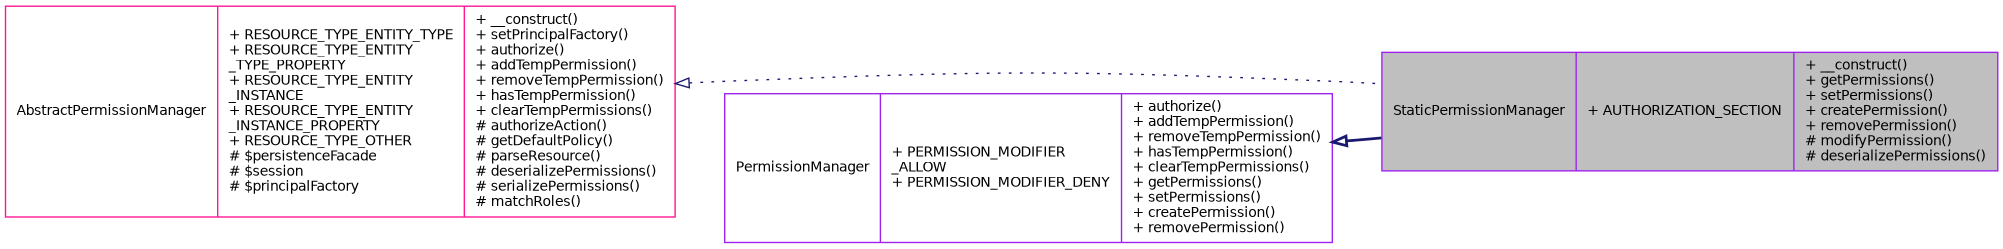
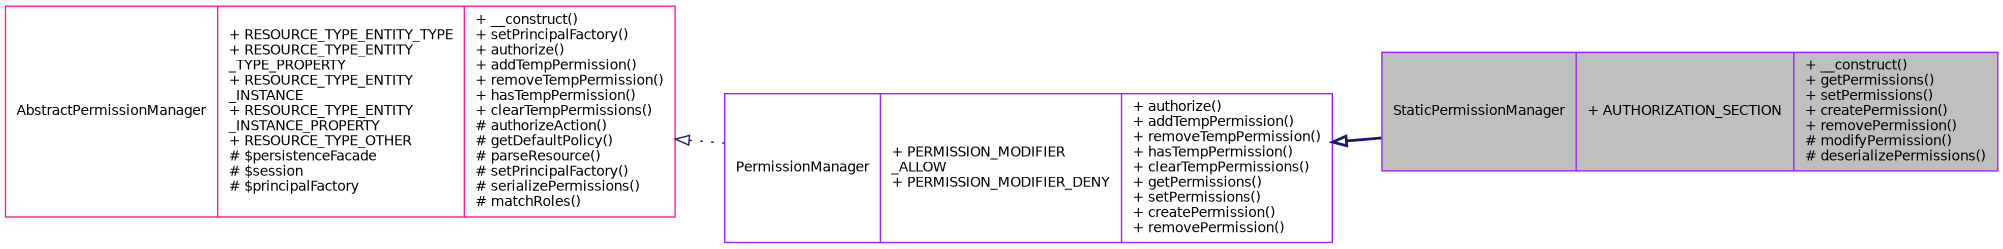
  digraph {
    rankdir=LR
    node [color=purple fillcolor=white fontname=Helvetica fontsize=10 shape=record style=filled]
    edge [arrowtail=onormal color=midnightblue dir=back fontname=Helvetica fontsize=10 labelfontname=Helvetica labelfontsize=10]
    n1 [fillcolor=grey75 fontcolor=black height=0.2 label="{StaticPermissionManager\n|+ AUTHORIZATION_SECTION\l|+ __construct()\l+ getPermissions()\l+ setPermissions()\l+ createPermission()\l+ removePermission()\l# modifyPermission()\l# deserializePermissions()\l}" width=0.4]
-   n2 [color=deeppink height=0.2 label="{AbstractPermissionManager\n|+ RESOURCE_TYPE_ENTITY_TYPE\l+ RESOURCE_TYPE_ENTITY\l_TYPE_PROPERTY\l+ RESOURCE_TYPE_ENTITY\l_INSTANCE\l+ RESOURCE_TYPE_ENTITY\l_INSTANCE_PROPERTY\l+ RESOURCE_TYPE_OTHER\l# $persistenceFacade\l# $session\l# $principalFactory\l|+ __construct()\l+ setPrincipalFactory()\l+ authorize()\l+ addTempPermission()\l+ removeTempPermission()\l+ hasTempPermission()\l+ clearTempPermissions()\l# authorizeAction()\l# getDefaultPolicy()\l# parseResource()\l# deserializePermissions()\l# serializePermissions()\l# matchRoles()\l}" width=0.4]
+   n2 [color=deeppink height=0.2 label="{AbstractPermissionManager\n|+ RESOURCE_TYPE_ENTITY_TYPE\l+ RESOURCE_TYPE_ENTITY\l_TYPE_PROPERTY\l+ RESOURCE_TYPE_ENTITY\l_INSTANCE\l+ RESOURCE_TYPE_ENTITY\l_INSTANCE_PROPERTY\l+ RESOURCE_TYPE_OTHER\l# $persistenceFacade\l# $session\l# $principalFactory\l|+ __construct()\l+ setPrincipalFactory()\l+ authorize()\l+ addTempPermission()\l+ removeTempPermission()\l+ hasTempPermission()\l+ clearTempPermissions()\l# authorizeAction()\l# getDefaultPolicy()\l# parseResource()\l# setPrincipalFactory()\l# serializePermissions()\l# matchRoles()\l}" width=0.4]
    n3 [height=0.2 label="{PermissionManager\n|+ PERMISSION_MODIFIER\l_ALLOW\l+ PERMISSION_MODIFIER_DENY\l|+ authorize()\l+ addTempPermission()\l+ removeTempPermission()\l+ hasTempPermission()\l+ clearTempPermissions()\l+ getPermissions()\l+ setPermissions()\l+ createPermission()\l+ removePermission()\l}" width=0.4]
-   n2 -> n1 [style=dotted]
+   n2 -> n3 [style=dotted]
    n3 -> n1 [style=bold]
  }
